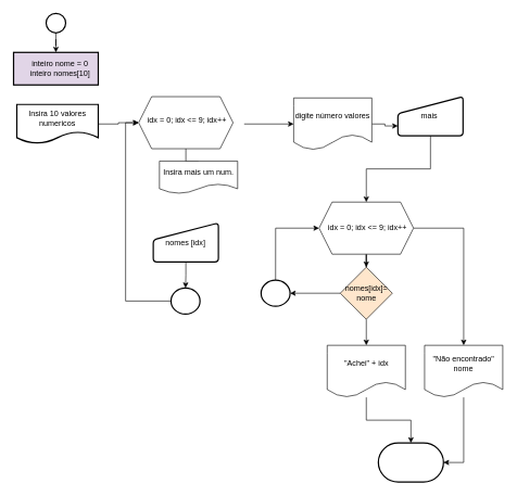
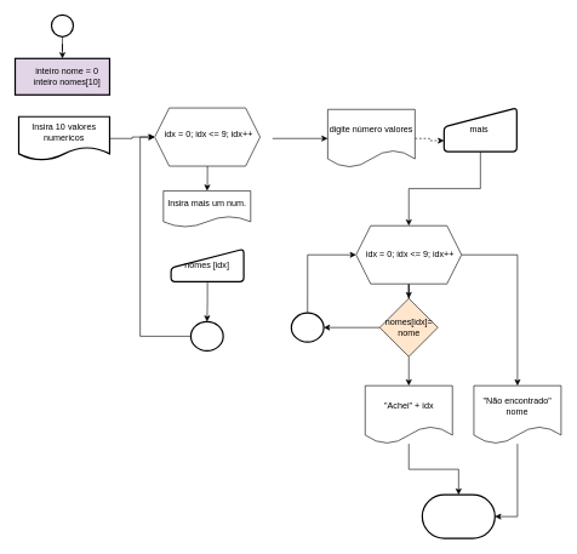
  <mxCell id="0" />
  <mxCell id="1" parent="0" />
  <mxCell id="2" value="" style="edgeStyle=orthogonalEdgeStyle;rounded=0;orthogonalLoop=1;jettySize=auto;html=1;" parent="1" source="3" target="5" edge="1"><mxGeometry relative="1" as="geometry" /></mxCell>
  <mxCell id="3" value="" style="strokeWidth=2;html=1;shape=mxgraph.flowchart.start_2;whiteSpace=wrap;" parent="1" vertex="1"><mxGeometry x="70" y="20" width="30" height="30" as="geometry" /></mxCell>
  <mxCell id="4" style="edgeStyle=orthogonalEdgeStyle;rounded=0;orthogonalLoop=1;jettySize=auto;html=1;" parent="1" edge="1"><mxGeometry relative="1" as="geometry" /></mxCell>
  <mxCell id="5" value="&lt;div&gt;&amp;nbsp; &amp;nbsp; inteiro nome = 0&lt;/div&gt;&lt;div&gt;&amp;nbsp; &amp;nbsp; inteiro nomes[10]&lt;/div&gt;" style="whiteSpace=wrap;html=1;strokeWidth=2;fillColor=#e1d5e7;" parent="1" vertex="1"><mxGeometry x="20" y="80" width="130" height="50" as="geometry" /></mxCell>
  <mxCell id="6" style="edgeStyle=orthogonalEdgeStyle;rounded=0;orthogonalLoop=1;jettySize=auto;html=1;entryX=0;entryY=0.5;entryDx=0;entryDy=0;" edge="1" parent="1" source="7" target="9"><mxGeometry relative="1" as="geometry" /></mxCell>
  <mxCell id="7" value="Insira 10 valores numericos" style="shape=document;whiteSpace=wrap;html=1;boundedLbl=1;strokeWidth=2;" vertex="1" parent="1"><mxGeometry x="25" y="160" width="125" height="60" as="geometry" /></mxCell>
  <mxCell id="8" value="" style="edgeStyle=orthogonalEdgeStyle;rounded=0;orthogonalLoop=1;jettySize=auto;html=1;" edge="1" parent="1" source="9" target="10"><mxGeometry relative="1" as="geometry" /></mxCell>
  <mxCell id="9" value="" style="shape=hexagon;perimeter=hexagonPerimeter2;whiteSpace=wrap;html=1;fixedSize=1;" vertex="1" parent="1"><mxGeometry x="211.97" y="148" width="145" height="80" as="geometry" /></mxCell>
- <mxCell id="10" value="Insira mais um num." style="shape=document;whiteSpace=wrap;html=1;boundedLbl=1;" vertex="1" parent="1"><mxGeometry x="243.97" y="247" width="120" height="50" as="geometry" /></mxCell>
+ <mxCell id="10" value="Insira mais um num." style="shape=document;whiteSpace=wrap;html=1;boundedLbl=1;" vertex="1" parent="1"><mxGeometry x="223.97" y="262" width="120" height="50" as="geometry" /></mxCell>
  <mxCell id="11" value="" style="edgeStyle=orthogonalEdgeStyle;rounded=0;orthogonalLoop=1;jettySize=auto;html=1;" edge="1" parent="1" source="12" target="14"><mxGeometry relative="1" as="geometry" /></mxCell>
- <mxCell id="12" value="nomes [idx]" style="html=1;strokeWidth=2;shape=manualInput;whiteSpace=wrap;rounded=1;size=26;arcSize=11;" vertex="1" parent="1"><mxGeometry x="234.47" y="342" width="100" height="60" as="geometry" /></mxCell>
+ <mxCell id="12" value="nomes [idx]" style="html=1;strokeWidth=2;shape=manualInput;whiteSpace=wrap;rounded=1;size=26;arcSize=11;" vertex="1" parent="1"><mxGeometry x="234.47" y="342" width="100" height="45" as="geometry" /></mxCell>
  <mxCell id="13" style="edgeStyle=orthogonalEdgeStyle;rounded=0;orthogonalLoop=1;jettySize=auto;html=1;entryX=0;entryY=0.5;entryDx=0;entryDy=0;" edge="1" parent="1" source="14" target="9"><mxGeometry relative="1" as="geometry"><Array as="points"><mxPoint x="191.97" y="462" /><mxPoint x="191.97" y="188" /></Array></mxGeometry></mxCell>
  <mxCell id="14" value="" style="ellipse;whiteSpace=wrap;html=1;strokeWidth=2;rounded=1;arcSize=11;" vertex="1" parent="1"><mxGeometry x="261.72" y="442" width="44.5" height="40" as="geometry" /></mxCell>
  <mxCell id="15" value="" style="edgeStyle=orthogonalEdgeStyle;rounded=0;orthogonalLoop=1;jettySize=auto;html=1;" edge="1" parent="1" source="16" target="25"><mxGeometry relative="1" as="geometry" /></mxCell>
  <mxCell id="16" value="idx = 0; idx &lt;= 9; idx++" style="text;whiteSpace=wrap;" vertex="1" parent="1"><mxGeometry x="223.97" y="170" width="150" height="40" as="geometry" /></mxCell>
  <mxCell id="17" value="" style="edgeStyle=orthogonalEdgeStyle;rounded=0;orthogonalLoop=1;jettySize=auto;html=1;" edge="1" parent="1" source="19" target="30"><mxGeometry relative="1" as="geometry" /></mxCell>
  <mxCell id="18" value="" style="edgeStyle=orthogonalEdgeStyle;rounded=0;orthogonalLoop=1;jettySize=auto;html=1;" edge="1" parent="1" source="19" target="34"><mxGeometry relative="1" as="geometry" /></mxCell>
  <mxCell id="19" value="" style="shape=hexagon;perimeter=hexagonPerimeter2;whiteSpace=wrap;html=1;fixedSize=1;" vertex="1" parent="1"><mxGeometry x="489" y="310" width="145" height="80" as="geometry" /></mxCell>
  <mxCell id="20" style="edgeStyle=orthogonalEdgeStyle;rounded=0;orthogonalLoop=1;jettySize=auto;html=1;exitX=0.5;exitY=0;exitDx=0;exitDy=0;entryX=0;entryY=0.5;entryDx=0;entryDy=0;" edge="1" parent="1" source="21" target="19"><mxGeometry relative="1" as="geometry" /></mxCell>
  <mxCell id="21" value="" style="ellipse;whiteSpace=wrap;html=1;strokeWidth=2;rounded=1;arcSize=11;" vertex="1" parent="1"><mxGeometry x="400" y="430" width="44.5" height="40" as="geometry" /></mxCell>
  <mxCell id="22" value="idx = 0; idx &lt;= 9; idx++" style="text;whiteSpace=wrap;" vertex="1" parent="1"><mxGeometry x="501" y="335" width="150" height="40" as="geometry" /></mxCell>
  <mxCell id="23" value="" style="strokeWidth=2;html=1;shape=mxgraph.flowchart.terminator;whiteSpace=wrap;" vertex="1" parent="1"><mxGeometry x="580" y="680" width="100" height="60" as="geometry" /></mxCell>
- <mxCell id="24" style="edgeStyle=orthogonalEdgeStyle;rounded=0;orthogonalLoop=1;jettySize=auto;html=1;entryX=0;entryY=0.75;entryDx=0;entryDy=0;" edge="1" parent="1" source="25" target="27"><mxGeometry relative="1" as="geometry" /></mxCell>
+ <mxCell id="24" style="edgeStyle=orthogonalEdgeStyle;rounded=0;orthogonalLoop=1;jettySize=auto;html=1;entryX=0;entryY=0.75;entryDx=0;entryDy=0;dashed=1;" edge="1" parent="1" source="25" target="27"><mxGeometry relative="1" as="geometry" /></mxCell>
  <mxCell id="25" value="digite número valores" style="shape=document;whiteSpace=wrap;html=1;boundedLbl=1;" vertex="1" parent="1"><mxGeometry x="450" y="150" width="120" height="80" as="geometry" /></mxCell>
  <mxCell id="26" style="edgeStyle=orthogonalEdgeStyle;rounded=0;orthogonalLoop=1;jettySize=auto;html=1;entryX=0.5;entryY=0;entryDx=0;entryDy=0;" edge="1" parent="1" source="27" target="19"><mxGeometry relative="1" as="geometry" /></mxCell>
  <mxCell id="27" value="mais&amp;nbsp;" style="html=1;strokeWidth=2;shape=manualInput;whiteSpace=wrap;rounded=1;size=26;arcSize=11;" vertex="1" parent="1"><mxGeometry x="610" y="148" width="100" height="60" as="geometry" /></mxCell>
  <mxCell id="28" value="" style="edgeStyle=orthogonalEdgeStyle;rounded=0;orthogonalLoop=1;jettySize=auto;html=1;" edge="1" parent="1" source="30" target="31"><mxGeometry relative="1" as="geometry" /></mxCell>
  <mxCell id="29" style="edgeStyle=orthogonalEdgeStyle;rounded=0;orthogonalLoop=1;jettySize=auto;html=1;entryX=1;entryY=0.5;entryDx=0;entryDy=0;" edge="1" parent="1" source="30" target="21"><mxGeometry relative="1" as="geometry" /></mxCell>
  <mxCell id="30" value="nomes[idx]=&lt;br&gt;nome" style="rhombus;whiteSpace=wrap;html=1;fillColor=#ffe6cc;" vertex="1" parent="1"><mxGeometry x="521.5" y="410" width="80" height="80" as="geometry" /></mxCell>
  <mxCell id="31" value="&quot;Achei&quot; + idx" style="shape=document;whiteSpace=wrap;html=1;boundedLbl=1;" vertex="1" parent="1"><mxGeometry x="501.5" y="530" width="120" height="80" as="geometry" /></mxCell>
  <mxCell id="32" style="edgeStyle=orthogonalEdgeStyle;rounded=0;orthogonalLoop=1;jettySize=auto;html=1;entryX=0.5;entryY=0;entryDx=0;entryDy=0;entryPerimeter=0;" edge="1" parent="1" source="31" target="23"><mxGeometry relative="1" as="geometry" /></mxCell>
  <mxCell id="33" style="edgeStyle=orthogonalEdgeStyle;rounded=0;orthogonalLoop=1;jettySize=auto;html=1;entryX=1;entryY=0.5;entryDx=0;entryDy=0;entryPerimeter=0;" edge="1" parent="1" source="34" target="23"><mxGeometry relative="1" as="geometry"><mxPoint x="700" y="724.211" as="targetPoint" /></mxGeometry></mxCell>
  <mxCell id="34" value="&quot;Não encontrado&quot; nome" style="shape=document;whiteSpace=wrap;html=1;boundedLbl=1;" vertex="1" parent="1"><mxGeometry x="651" y="530" width="120" height="80" as="geometry" /></mxCell>
